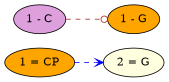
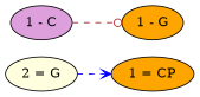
  digraph {
    rankdir=LR
    node [fillcolor=orange style=filled]
    edge [style=dashed]
    "2 = G" [fillcolor=lightyellow]
    "1 = CP"
    "1 - C" [fillcolor=plum]
    n4 [label="1 - G"]
-   "1 = CP" -> "2 = G" [arrowhead=vee color=blue]
+   "2 = G" -> "1 = CP" [arrowhead=vee color=blue]
    "1 - C" -> n4 [arrowhead=odot color=brown]
  }
